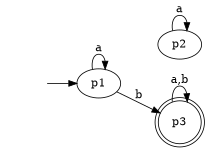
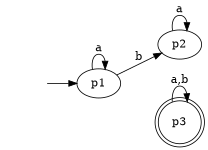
  digraph {
    rankdir=LR
    "" [shape=none]
    p1
    p2
    p3 [shape=doublecircle]
    "" -> p1
    p1 -> p1 [label=a]
-   p1 -> p3 [label=b]
+   p1 -> p2 [label=b]
    p2 -> p2 [label=a]
    p3 -> p3 [label="a,b"]
  }
